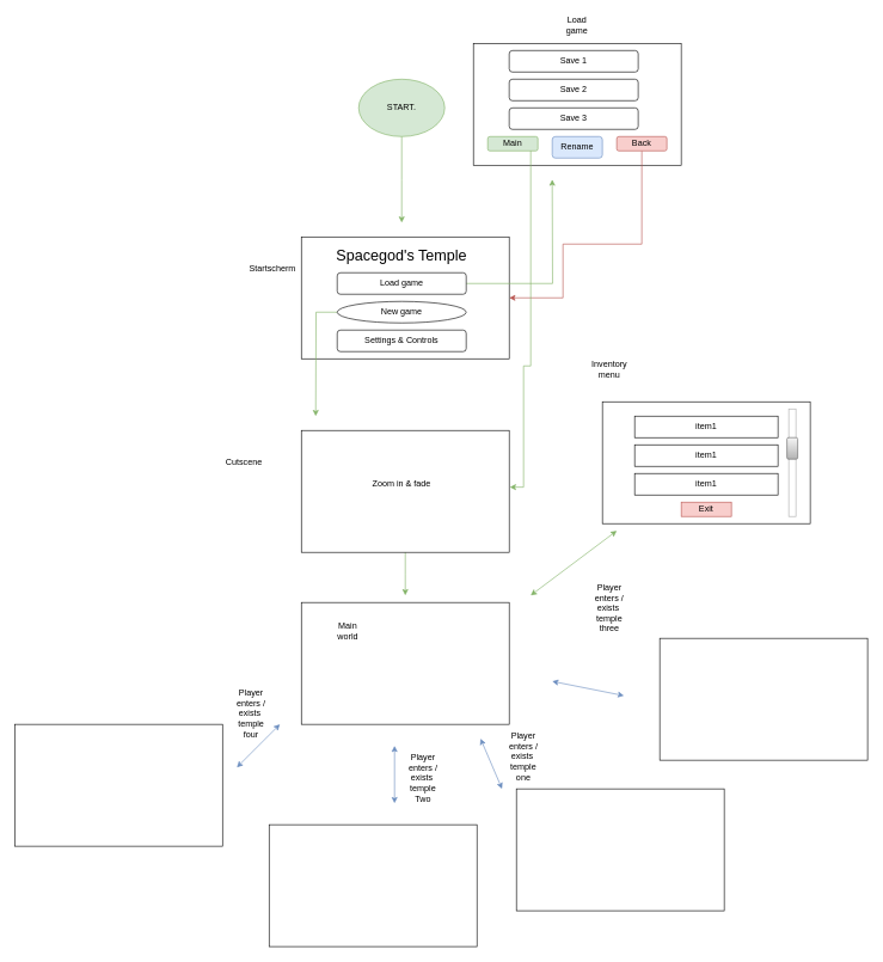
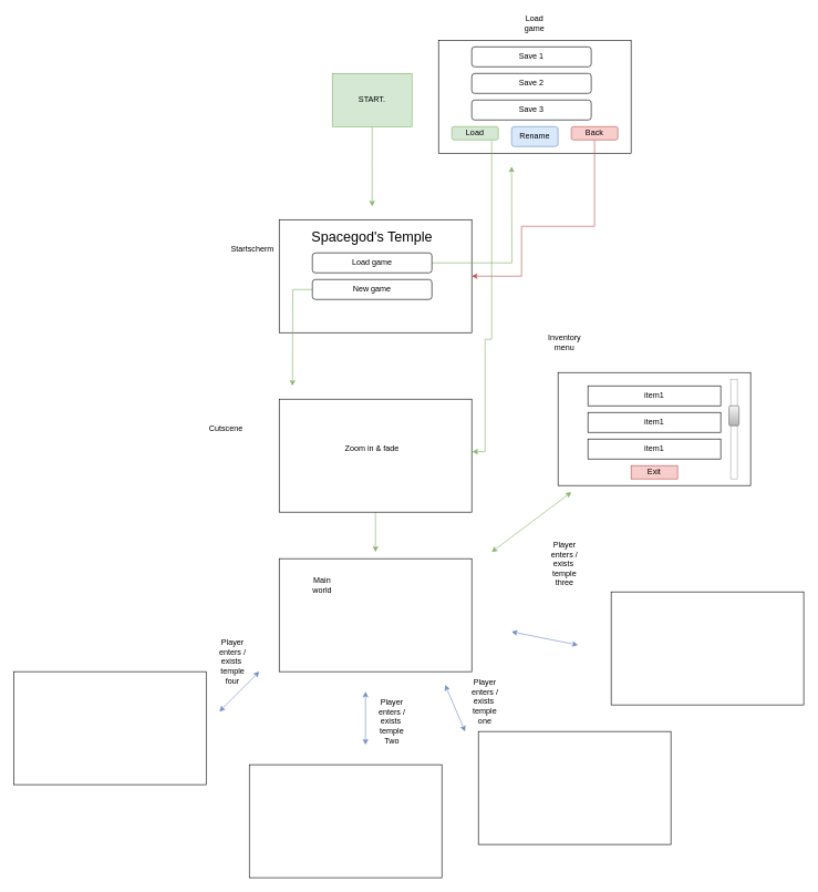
  <mxCell id="0" />
  <mxCell id="1" parent="0" />
  <mxCell id="2" value="" style="rounded=0;whiteSpace=wrap;html=1;" vertex="1" parent="1"><mxGeometry x="420" y="330" width="290" height="170" as="geometry" /></mxCell>
  <mxCell id="3" style="edgeStyle=orthogonalEdgeStyle;rounded=0;orthogonalLoop=1;jettySize=auto;html=1;fillColor=#d5e8d4;strokeColor=#82b366;" edge="1" parent="1" source="4"><mxGeometry relative="1" as="geometry"><mxPoint x="560" as="targetPoint" y="310" /></mxGeometry></mxCell>
- <mxCell id="4" value="START." style="ellipse;whiteSpace=wrap;html=1;fillColor=#d5e8d4;strokeColor=#82b366;" vertex="1" parent="1"><mxGeometry x="500" y="110" width="120" height="80" as="geometry" /></mxCell>
+ <mxCell id="4" value="START." style="whiteSpace=wrap;html=1;fillColor=#d5e8d4;strokeColor=#82b366;rounded=0;" vertex="1" parent="1"><mxGeometry x="500" y="110" width="120" height="80" as="geometry" /></mxCell>
  <mxCell id="5" style="edgeStyle=orthogonalEdgeStyle;rounded=0;orthogonalLoop=1;jettySize=auto;html=1;fillColor=#d5e8d4;strokeColor=#82b366;" edge="1" parent="1" source="6"><mxGeometry relative="1" as="geometry"><mxPoint x="770" y="250" as="targetPoint" /></mxGeometry></mxCell>
  <mxCell id="6" value="Load game" style="rounded=1;whiteSpace=wrap;html=1;" vertex="1" parent="1"><mxGeometry x="470" y="380" width="180" height="30" as="geometry" /></mxCell>
- <mxCell id="7" value="Settings &amp;amp; Controls" style="rounded=1;whiteSpace=wrap;html=1;" vertex="1" parent="1"><mxGeometry x="470" y="460" width="180" height="30" as="geometry" /></mxCell>
  <mxCell id="8" style="edgeStyle=orthogonalEdgeStyle;rounded=0;orthogonalLoop=1;jettySize=auto;html=1;fillColor=#d5e8d4;strokeColor=#82b366;" edge="1" parent="1" source="9"><mxGeometry relative="1" as="geometry"><mxPoint x="440" y="580" as="targetPoint" /></mxGeometry></mxCell>
- <mxCell id="9" value="New game" style="ellipse;whiteSpace=wrap;html=1;" vertex="1" parent="1"><mxGeometry x="470" y="420" width="180" height="30" as="geometry" /></mxCell>
+ <mxCell id="9" value="New game" style="rounded=1;whiteSpace=wrap;html=1;" vertex="1" parent="1"><mxGeometry x="470" y="420" width="180" height="30" as="geometry" /></mxCell>
  <mxCell id="10" value="" style="rounded=0;whiteSpace=wrap;html=1;" vertex="1" parent="1"><mxGeometry x="660" y="60" width="290" height="170" as="geometry" /></mxCell>
  <mxCell id="11" value="&lt;font style=&quot;font-size: 21px;&quot;&gt;Spacegod's Temple&lt;/font&gt;" style="text;html=1;align=center;verticalAlign=middle;whiteSpace=wrap;rounded=0;" vertex="1" parent="1"><mxGeometry x="455" y="330" width="210" height="50" as="geometry" /></mxCell>
  <mxCell id="12" value="Save 1" style="rounded=1;whiteSpace=wrap;html=1;" vertex="1" parent="1"><mxGeometry x="710" y="70" width="180" height="30" as="geometry" /></mxCell>
  <mxCell id="13" value="Save 2" style="rounded=1;whiteSpace=wrap;html=1;" vertex="1" parent="1"><mxGeometry x="710" y="110" width="180" height="30" as="geometry" /></mxCell>
  <mxCell id="14" value="Save 3" style="rounded=1;whiteSpace=wrap;html=1;" vertex="1" parent="1"><mxGeometry x="710" y="150" width="180" height="30" as="geometry" /></mxCell>
- <mxCell id="15" value="Main" style="rounded=1;whiteSpace=wrap;html=1;fillColor=#d5e8d4;strokeColor=#82b366;" vertex="1" parent="1"><mxGeometry x="680" y="190" width="70" height="20" as="geometry" /></mxCell>
+ <mxCell id="15" value="Load" style="rounded=1;whiteSpace=wrap;html=1;fillColor=#d5e8d4;strokeColor=#82b366;" vertex="1" parent="1"><mxGeometry x="680" y="190" width="70" height="20" as="geometry" /></mxCell>
  <mxCell id="16" value="Load game" style="text;html=1;align=center;verticalAlign=middle;whiteSpace=wrap;rounded=0;" vertex="1" parent="1"><mxGeometry x="775" y="20" width="60" height="30" as="geometry" /></mxCell>
  <mxCell id="17" value="Startscherm" style="text;html=1;align=center;verticalAlign=middle;whiteSpace=wrap;rounded=0;" vertex="1" parent="1"><mxGeometry x="350" y="360" width="60" height="30" as="geometry" /></mxCell>
  <mxCell id="18" value="Rename" style="rounded=1;whiteSpace=wrap;html=1;fillColor=#dae8fc;strokeColor=#6c8ebf;" vertex="1" parent="1"><mxGeometry x="770" y="190" width="70" height="30" as="geometry" /></mxCell>
  <mxCell id="19" style="edgeStyle=orthogonalEdgeStyle;rounded=0;orthogonalLoop=1;jettySize=auto;html=1;entryX=1;entryY=0.5;entryDx=0;entryDy=0;fillColor=#f8cecc;strokeColor=#b85450;" edge="1" parent="1" source="20" target="2"><mxGeometry relative="1" as="geometry"><Array as="points"><mxPoint x="895" y="340" /><mxPoint x="785" y="340" /><mxPoint x="785" y="415" /></Array></mxGeometry></mxCell>
  <mxCell id="20" value="Back" style="rounded=1;whiteSpace=wrap;html=1;fillColor=#f8cecc;strokeColor=#b85450;" vertex="1" parent="1"><mxGeometry x="860" y="190" width="70" height="20" as="geometry" /></mxCell>
  <mxCell id="21" style="edgeStyle=orthogonalEdgeStyle;rounded=0;orthogonalLoop=1;jettySize=auto;html=1;fillColor=#d5e8d4;strokeColor=#82b366;" edge="1" parent="1" source="22"><mxGeometry relative="1" as="geometry"><mxPoint x="565" y="830" as="targetPoint" /></mxGeometry></mxCell>
  <mxCell id="22" value="" style="rounded=0;whiteSpace=wrap;html=1;" vertex="1" parent="1"><mxGeometry x="420" y="600" width="290" height="170" as="geometry" /></mxCell>
  <mxCell id="23" value="Cutscene" style="text;html=1;align=center;verticalAlign=middle;whiteSpace=wrap;rounded=0;" vertex="1" parent="1"><mxGeometry x="310" y="630" width="60" height="30" as="geometry" /></mxCell>
  <mxCell id="24" value="Zoom in &amp;amp; fade" style="text;html=1;align=center;verticalAlign=middle;whiteSpace=wrap;rounded=0;" vertex="1" parent="1"><mxGeometry x="480" y="660" width="160" height="30" as="geometry" /></mxCell>
  <mxCell id="25" style="edgeStyle=orthogonalEdgeStyle;rounded=0;orthogonalLoop=1;jettySize=auto;html=1;entryX=1.003;entryY=0.465;entryDx=0;entryDy=0;entryPerimeter=0;fillColor=#d5e8d4;strokeColor=#82b366;" edge="1" parent="1" source="15" target="22"><mxGeometry relative="1" as="geometry"><Array as="points"><mxPoint x="740" y="510" /><mxPoint x="730" y="510" /><mxPoint x="730" y="679" /></Array></mxGeometry></mxCell>
  <mxCell id="26" value="" style="rounded=0;whiteSpace=wrap;html=1;" vertex="1" parent="1"><mxGeometry x="420" y="840" width="290" height="170" as="geometry" /></mxCell>
  <mxCell id="27" value="Main world" style="text;html=1;align=center;verticalAlign=middle;whiteSpace=wrap;rounded=0;" vertex="1" parent="1"><mxGeometry x="455" y="865" width="60" height="30" as="geometry" /></mxCell>
  <mxCell id="28" value="" style="rounded=0;whiteSpace=wrap;html=1;" vertex="1" parent="1"><mxGeometry x="720" y="1100" width="290" height="170" as="geometry" /></mxCell>
  <mxCell id="29" value="Player enters / exists&amp;nbsp; temple one" style="text;html=1;align=center;verticalAlign=middle;whiteSpace=wrap;rounded=0;" vertex="1" parent="1"><mxGeometry x="700" y="1040" width="60" height="30" as="geometry" /></mxCell>
  <mxCell id="30" value="" style="endArrow=classic;startArrow=classic;html=1;rounded=0;fillColor=#dae8fc;strokeColor=#6c8ebf;" edge="1" parent="1"><mxGeometry width="50" height="50" relative="1" as="geometry"><mxPoint x="700" y="1100" as="sourcePoint" /><mxPoint x="670" y="1030" as="targetPoint" /></mxGeometry></mxCell>
  <mxCell id="31" value="" style="endArrow=classic;startArrow=classic;html=1;rounded=0;fillColor=#dae8fc;strokeColor=#6c8ebf;" edge="1" parent="1"><mxGeometry width="50" height="50" relative="1" as="geometry"><mxPoint x="550" y="1120" as="sourcePoint" /><mxPoint x="550" y="1040" as="targetPoint" /></mxGeometry></mxCell>
  <mxCell id="32" value="" style="rounded=0;whiteSpace=wrap;html=1;" vertex="1" parent="1"><mxGeometry x="375" y="1150" width="290" height="170" as="geometry" /></mxCell>
  <mxCell id="33" value="Player enters / exists&amp;nbsp; temple Two" style="text;html=1;align=center;verticalAlign=middle;whiteSpace=wrap;rounded=0;" vertex="1" parent="1"><mxGeometry x="560" y="1070" width="60" height="30" as="geometry" /></mxCell>
  <mxCell id="34" value="Player enters / exists&amp;nbsp; temple three&lt;div&gt;&lt;br/&gt;&lt;/div&gt;" style="text;html=1;align=center;verticalAlign=middle;whiteSpace=wrap;rounded=0;" vertex="1" parent="1"><mxGeometry x="820" y="840" width="60" height="30" as="geometry" /></mxCell>
  <mxCell id="35" value="" style="rounded=0;whiteSpace=wrap;html=1;" vertex="1" parent="1"><mxGeometry x="920" y="890" width="290" height="170" as="geometry" /></mxCell>
  <mxCell id="36" value="" style="endArrow=classic;startArrow=classic;html=1;rounded=0;fillColor=#dae8fc;strokeColor=#6c8ebf;" edge="1" parent="1"><mxGeometry width="50" height="50" relative="1" as="geometry"><mxPoint x="870" y="970" as="sourcePoint" /><mxPoint x="770" y="950" as="targetPoint" /></mxGeometry></mxCell>
  <mxCell id="37" value="" style="rounded=0;whiteSpace=wrap;html=1;" vertex="1" parent="1"><mxGeometry x="20" y="1010" width="290" height="170" as="geometry" /></mxCell>
  <mxCell id="38" value="" style="endArrow=classic;startArrow=classic;html=1;rounded=0;fillColor=#dae8fc;strokeColor=#6c8ebf;" edge="1" parent="1"><mxGeometry width="50" height="50" relative="1" as="geometry"><mxPoint x="330" y="1070" as="sourcePoint" /><mxPoint x="390" y="1010" as="targetPoint" /></mxGeometry></mxCell>
  <mxCell id="39" value="Player enters / exists&amp;nbsp; temple four" style="text;html=1;align=center;verticalAlign=middle;whiteSpace=wrap;rounded=0;" vertex="1" parent="1"><mxGeometry x="320" y="980" width="60" height="30" as="geometry" /></mxCell>
  <mxCell id="40" value="" style="rounded=0;whiteSpace=wrap;html=1;" vertex="1" parent="1"><mxGeometry x="840" y="560" width="290" height="170" as="geometry" /></mxCell>
  <mxCell id="41" value="Inventory menu" style="text;html=1;align=center;verticalAlign=middle;whiteSpace=wrap;rounded=0;" vertex="1" parent="1"><mxGeometry x="820" y="500" width="60" height="30" as="geometry" /></mxCell>
  <mxCell id="42" value="item1" style="rounded=0;whiteSpace=wrap;html=1;" vertex="1" parent="1"><mxGeometry x="885" y="580" width="200" height="30" as="geometry" /></mxCell>
  <mxCell id="43" value="" style="rounded=0;whiteSpace=wrap;html=1;strokeColor=#ADADAD;" vertex="1" parent="1"><mxGeometry x="1100" y="570" width="10" height="150" as="geometry" /></mxCell>
  <mxCell id="44" value="" style="rounded=1;whiteSpace=wrap;html=1;fillColor=#f5f5f5;strokeColor=#666666;gradientColor=#b3b3b3;" vertex="1" parent="1"><mxGeometry x="1097.5" y="610" width="15" height="30" as="geometry" /></mxCell>
  <mxCell id="45" value="item1" style="rounded=0;whiteSpace=wrap;html=1;" vertex="1" parent="1"><mxGeometry x="885" y="620" width="200" height="30" as="geometry" /></mxCell>
  <mxCell id="46" value="item1" style="rounded=0;whiteSpace=wrap;html=1;" vertex="1" parent="1"><mxGeometry x="885" y="660" width="200" height="30" as="geometry" /></mxCell>
  <mxCell id="47" value="Exit" style="rounded=0;whiteSpace=wrap;html=1;fillColor=#f8cecc;strokeColor=#b85450;" vertex="1" parent="1"><mxGeometry x="950" y="700" width="70" height="20" as="geometry" /></mxCell>
  <mxCell id="48" value="" style="endArrow=classic;startArrow=classic;html=1;rounded=0;fillColor=#d5e8d4;strokeColor=#82b366;" edge="1" parent="1"><mxGeometry width="50" height="50" relative="1" as="geometry"><mxPoint x="740" y="830" as="sourcePoint" /><mxPoint x="860" y="740" as="targetPoint" /></mxGeometry></mxCell>
